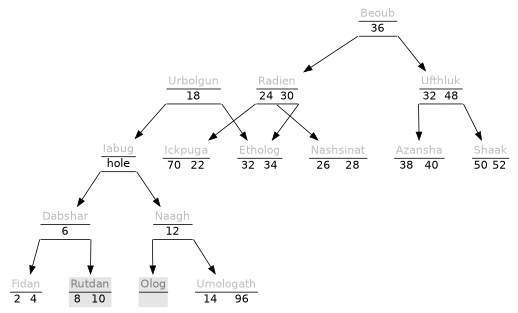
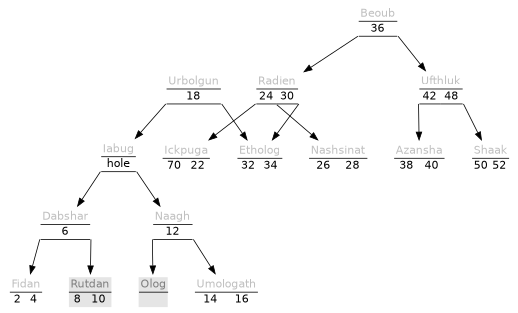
  digraph {
    fontname="Bitstream Vera Sans"
    splines=false
    node [fontname="Bitstream Vera Sans" shape=none]
    edge [tailport="0:sw"]
    n1 [label=< <table border="0" cellspacing="0"> 	<tr><td border="0" colspan="1"><font color="Gray75">Urbolgun</font></td></tr> 	<hr/> 	<tr> 	<td border="0" align="center" port="0">18</td> 	</tr> 	<hr/> 	<tr><td></td></tr> </table>>]
    n2 [label=< <table border="0" cellspacing="0"> 	<tr><td border="0" colspan="1"><font color="Gray75">Iabug</font></td></tr> 	<hr/> 	<tr> 	<td border="0" align="center" port="0">hole</td> 	</tr> 	<hr/> 	<tr><td></td></tr> </table>>]
    n3 [label=< <table border="0" cellspacing="0"> 	<tr><td border="0" colspan="2"><font color="Gray75">Etholog</font></td></tr> 	<hr/> 	<tr> 	<td border="0" align="center" port="0">32</td> 	<td border="0" align="center" port="1">34</td> 	</tr> </table>>]
    n4 [label=< <table border="0" cellspacing="0"> 	<tr><td border="0" colspan="1"><font color="Gray75">Dabshar</font></td></tr> 	<hr/> 	<tr> 	<td border="0" align="center" port="0">6</td> 	</tr> 	<hr/> 	<tr><td></td></tr> </table>>]
    n5 [label=< <table border="0" cellspacing="0"> 	<tr><td border="0" colspan="1"><font color="Gray75">Naagh</font></td></tr> 	<hr/> 	<tr> 	<td border="0" align="center" port="0">12</td> 	</tr> 	<hr/> 	<tr><td></td></tr> </table>>]
    n6 [label=< <table border="0" cellspacing="0"> 	<tr><td border="0" colspan="1"><font color="Gray75">Beoub</font></td></tr> 	<hr/> 	<tr> 	<td border="0" align="center" port="0">36</td> 	</tr> 	<hr/> 	<tr><td></td></tr> </table>>]
    n7 [label=< <table border="0" cellspacing="0"> 	<tr><td border="0" colspan="2"><font color="Gray75">Radien</font></td></tr> 	<hr/> 	<tr> 	<td border="0" align="center" port="0">24</td> 	<td border="0" align="center" port="1">30</td> 	</tr> 	<hr/> 	<tr><td></td></tr> </table>>]
-   n8 [label=< <table border="0" cellspacing="0"> 	<tr><td border="0" colspan="2"><font color="Gray75">Ufthluk</font></td></tr> 	<hr/> 	<tr> 	<td border="0" align="center" port="0">32</td> 	<td border="0" align="center" port="1">48</td> 	</tr> 	<hr/> 	<tr><td></td></tr> </table>>]
+   n8 [label=< <table border="0" cellspacing="0"> 	<tr><td border="0" colspan="2"><font color="Gray75">Ufthluk</font></td></tr> 	<hr/> 	<tr> 	<td border="0" align="center" port="0">42</td> 	<td border="0" align="center" port="1">48</td> 	</tr> 	<hr/> 	<tr><td></td></tr> </table>>]
    n9 [label=< <table border="0" cellspacing="0"> 	<tr><td border="0" colspan="2"><font color="Gray75">Fidan</font></td></tr> 	<hr/> 	<tr> 	<td border="0" align="center" port="0">2</td> 	<td border="0" align="center" port="1">4</td> 	</tr> </table>>]
    n10 [label=< <table border="0" cellspacing="0" bgcolor="Grey90"> 	<tr><td border="0" colspan="2"><font color="Gray50">Rutdan</font></td></tr> 	<hr/> 	<tr> 	<td border="0" align="center" port="0">8</td> 	<td border="0" align="center" port="1">10</td> 	</tr> </table>>]
    n11 [label=< <table border="0" cellspacing="0" bgcolor="Grey90"> 	<tr><td border="0" colspan="1"><font color="Gray50">Olog</font></td></tr> 	<hr/> 	<tr> 	<td border="0" port="0">&nbsp;</td> 	</tr> </table>>]
-   n12 [label=< <table border="0" cellspacing="0"> 	<tr><td border="0" colspan="2"><font color="Gray75">Umologath</font></td></tr> 	<hr/> 	<tr> 	<td border="0" align="center" port="0">14</td> 	<td border="0" align="center" port="1">96</td> 	</tr> </table>>]
+   n12 [label=< <table border="0" cellspacing="0"> 	<tr><td border="0" colspan="2"><font color="Gray75">Umologath</font></td></tr> 	<hr/> 	<tr> 	<td border="0" align="center" port="0">14</td> 	<td border="0" align="center" port="1">16</td> 	</tr> </table>>]
    n13 [label=< <table border="0" cellspacing="0"> 	<tr><td border="0" colspan="2"><font color="Gray75">Ickpuga</font></td></tr> 	<hr/> 	<tr> 	<td border="0" align="center" port="0">70</td> 	<td border="0" align="center" port="1">22</td> 	</tr> </table>>]
    n14 [label=< <table border="0" cellspacing="0"> 	<tr><td border="0" colspan="2"><font color="Gray75">Nashsinat</font></td></tr> 	<hr/> 	<tr> 	<td border="0" align="center" port="0">26</td> 	<td border="0" align="center" port="1">28</td> 	</tr> </table>>]
    n15 [label=< <table border="0" cellspacing="0"> 	<tr><td border="0" colspan="2"><font color="Gray75">Azansha</font></td></tr> 	<hr/> 	<tr> 	<td border="0" align="center" port="0">38</td> 	<td border="0" align="center" port="1">40</td> 	</tr> </table>>]
    n16 [label=< <table border="0" cellspacing="0"> 	<tr><td border="0" colspan="2"><font color="Gray75">Shaak</font></td></tr> 	<hr/> 	<tr> 	<td border="0" align="center" port="0">50</td> 	<td border="0" align="center" port="1">52</td> 	</tr> </table>>]
    n1 -> n2
    n1 -> n3 [tailport="0:se"]
    n2 -> n4
    n2 -> n5 [tailport="0:se"]
    n4 -> n9
    n4 -> n10 [tailport="0:se"]
    n5 -> n11
    n5 -> n12 [tailport="0:se"]
    n6 -> n7
    n6 -> n8 [tailport="0:se"]
    n7 -> n3 [tailport="1:se"]
    n7 -> n13
    n7 -> n14 [tailport="0:se"]
    n8 -> n15
    n8 -> n16 [tailport="1:se"]
  }
